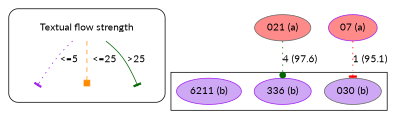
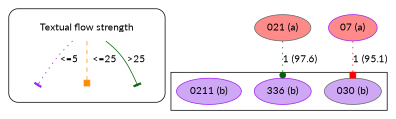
  strict digraph {
    fontname=Lato
    node [fontname=Lato style=filled]
    edge [arrowhead=tee color=darkgreen fontname=Lato style=dotted]
    n1 [color=gray40 label="Textual flow strength" shape=plaintext style=""]
    leg_e1 [fixedsize=True height=0.2 style=invis]
    leg_e2 [fixedsize=True height=0.2 style=invis]
    leg_e3 [fixedsize=True height=0.2 style=invis]
    n5 [color=purple fillcolor="#CEA8F4" label="336 (b)"]
    n6 [color=gray40 fillcolor="#CEA8F4" label="030 (b)"]
-   n7 [color=purple fillcolor="#CEA8F4" label="6211 (b)"]
+   n7 [color=purple fillcolor="#CEA8F4" label="0211 (b)"]
    n8 [color=gray40 fillcolor="#FF8A8A" label="021 (a)"]
    n9 [color=purple fillcolor="#FF8A8A" label="07 (a)"]
    subgraph cluster_1 {
      style=rounded
      n1
      leg_e1
      leg_e2
      leg_e3
    }
    subgraph cluster_2 {
      n5
      n6
      n7
    }
    n1 -> leg_e1 [color=purple label="<=5  "]
    n1 -> leg_e2 [arrowhead=box color=darkorange label="  <=25" style=dashed]
    n1 -> leg_e3 [label=">25" style=solid]
-   n8 -> n5 [arrowhead=dot label="4 (97.6)"]
-   n9 -> n6 [color=red label="1 (95.1)"]
+   n8 -> n5 [arrowhead=dot label="1 (97.6)"]
+   n9 -> n6 [arrowhead=box color=red label="1 (95.1)"]
  }
